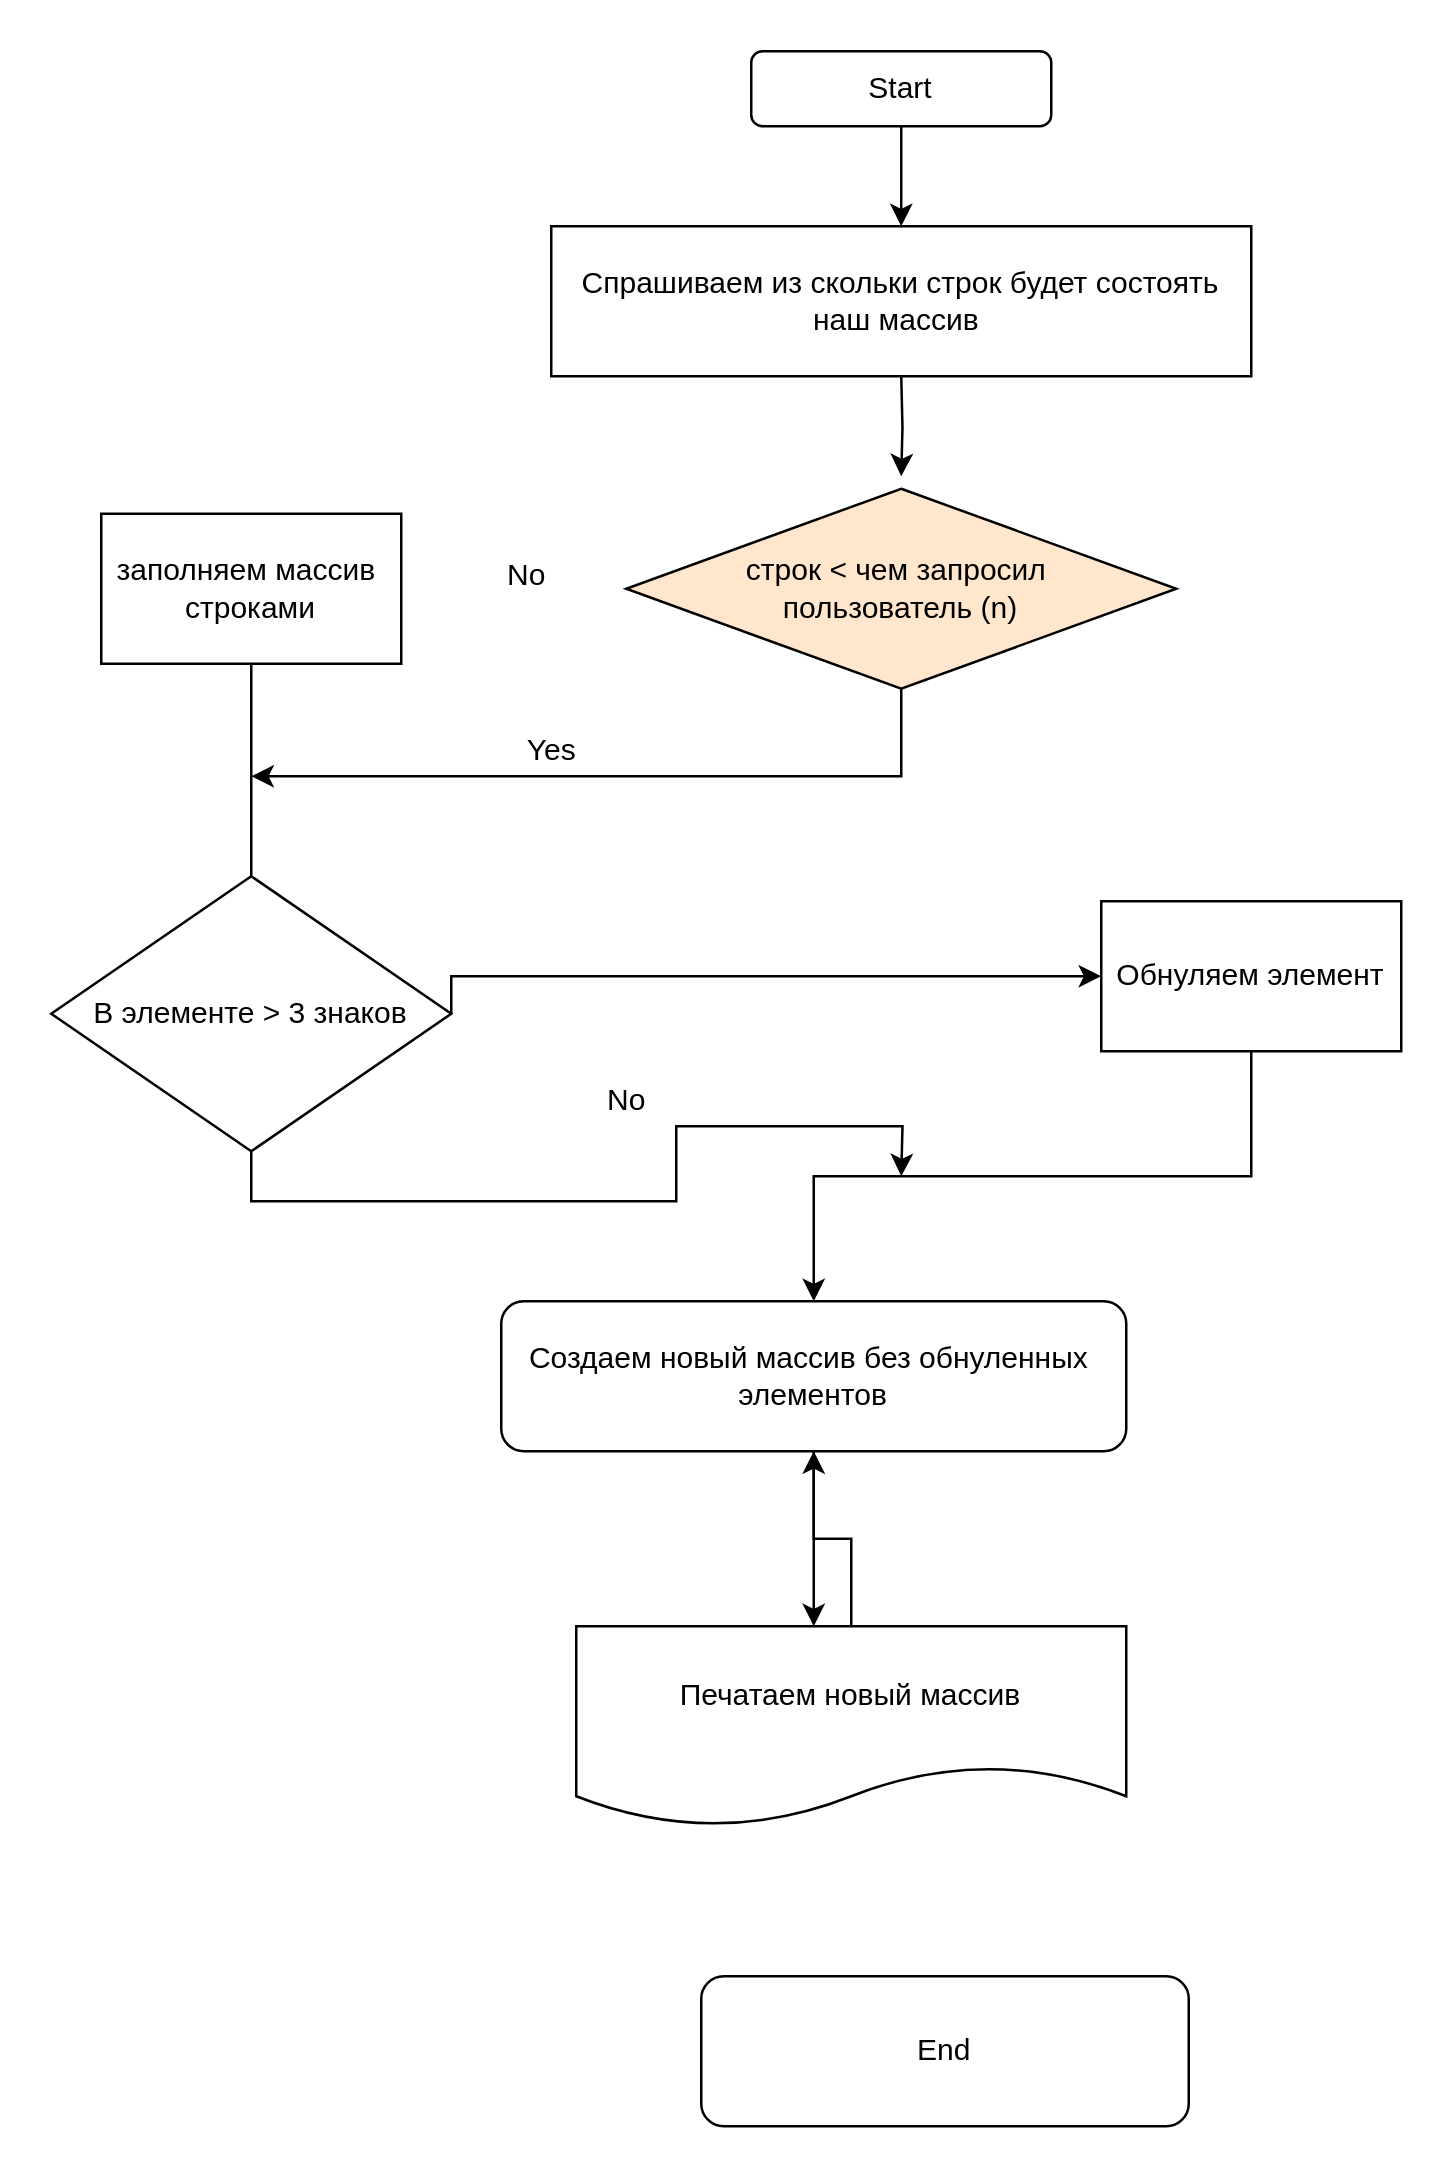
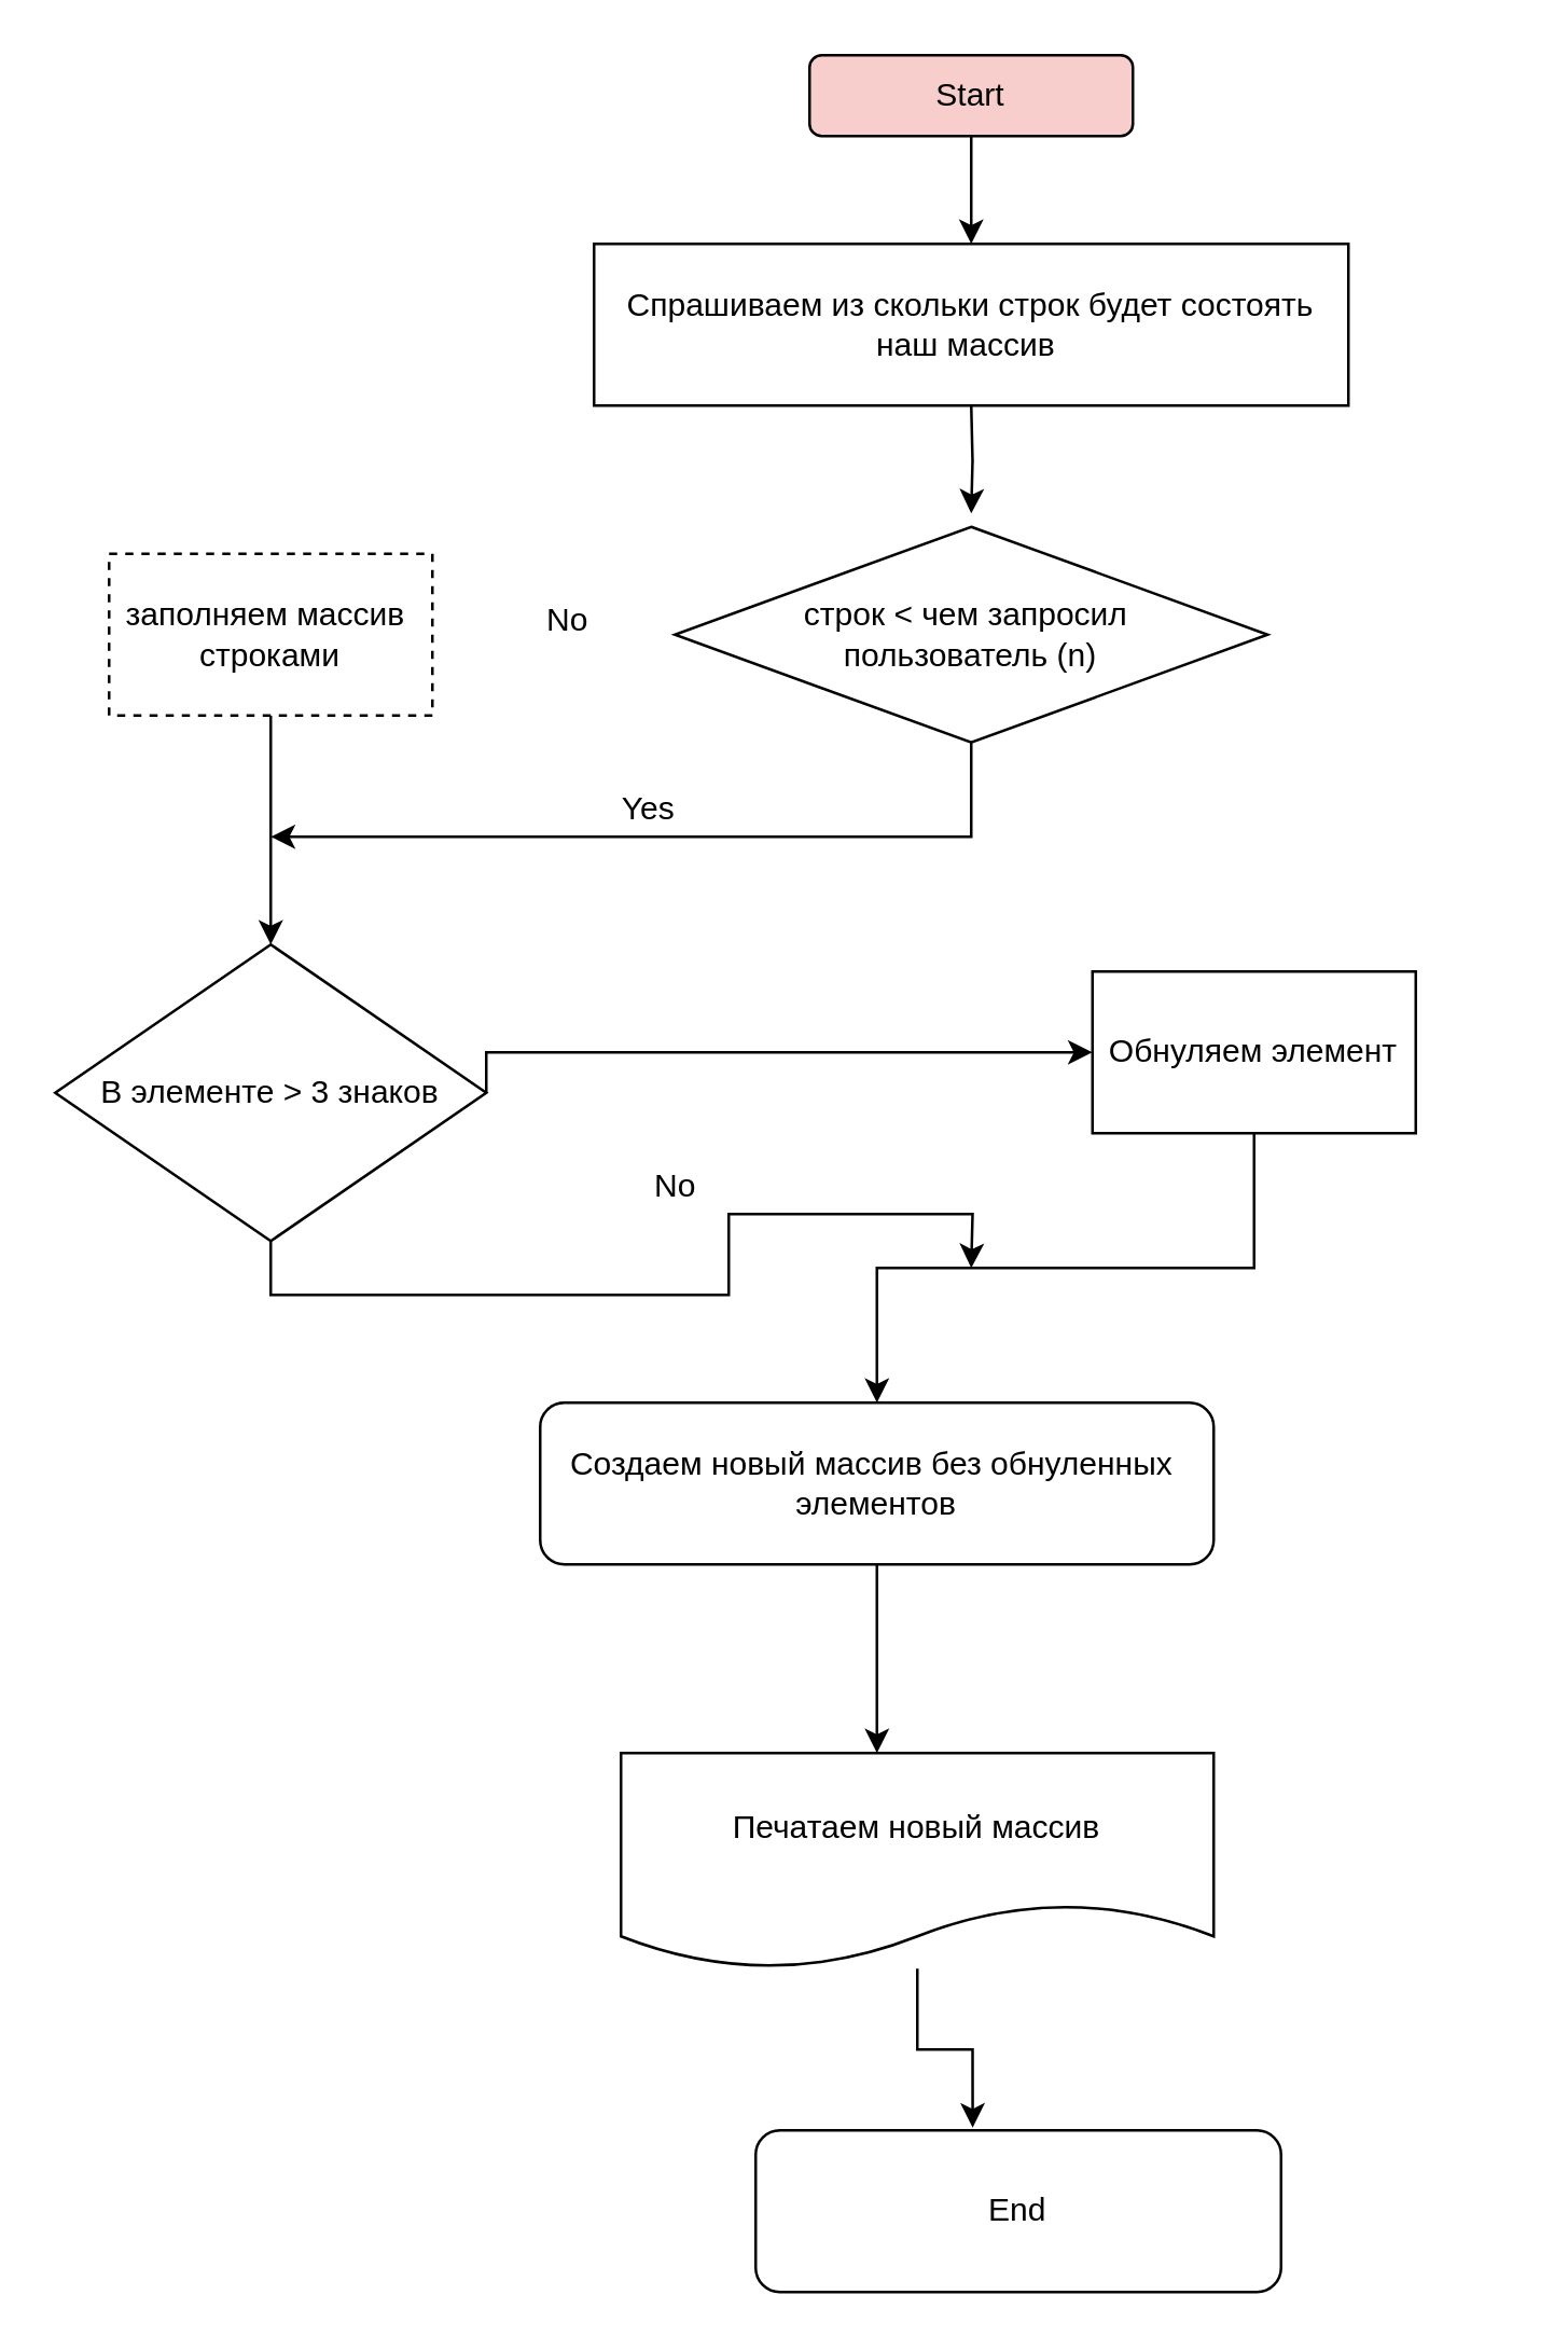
  <mxCell id="0" />
  <mxCell id="1" parent="0" />
  <mxCell id="2" style="edgeStyle=orthogonalEdgeStyle;rounded=0;orthogonalLoop=1;jettySize=auto;html=1;entryX=0.5;entryY=0;entryDx=0;entryDy=0;" parent="1" source="3" edge="1"><mxGeometry relative="1" as="geometry"><mxPoint x="360" y="90" as="targetPoint" /></mxGeometry></mxCell>
- <mxCell id="3" value="Start" style="rounded=1;whiteSpace=wrap;html=1;" parent="1" vertex="1"><mxGeometry x="300" y="20" width="120" height="30" as="geometry" /></mxCell>
+ <mxCell id="3" value="Start" style="rounded=1;whiteSpace=wrap;html=1;fillColor=#f8cecc;" parent="1" vertex="1"><mxGeometry x="300" y="20" width="120" height="30" as="geometry" /></mxCell>
  <mxCell id="4" value="" style="edgeStyle=orthogonalEdgeStyle;rounded=0;orthogonalLoop=1;jettySize=auto;html=1;" parent="1" edge="1"><mxGeometry relative="1" as="geometry"><mxPoint x="360" y="150" as="sourcePoint" /><mxPoint x="360" y="190" as="targetPoint" /></mxGeometry></mxCell>
  <mxCell id="5" style="edgeStyle=orthogonalEdgeStyle;rounded=0;orthogonalLoop=1;jettySize=auto;html=1;" parent="1" source="6" edge="1"><mxGeometry relative="1" as="geometry"><mxPoint x="100" y="310" as="targetPoint" /><Array as="points"><mxPoint x="360" y="310" /></Array></mxGeometry></mxCell>
- <mxCell id="6" value="строк &amp;lt; чем запросил&amp;nbsp;&lt;br&gt;пользователь (n)" style="rhombus;whiteSpace=wrap;html=1;fillColor=#ffe6cc;" parent="1" vertex="1"><mxGeometry x="250" y="195" width="220" height="80" as="geometry" /></mxCell>
+ <mxCell id="6" value="строк &amp;lt; чем запросил&amp;nbsp;&lt;br&gt;пользователь (n)" style="rhombus;whiteSpace=wrap;html=1;" parent="1" vertex="1"><mxGeometry x="250" y="195" width="220" height="80" as="geometry" /></mxCell>
  <mxCell id="7" value="Спрашиваем из скольки строк будет состоять наш массив&amp;nbsp;" style="rounded=0;whiteSpace=wrap;html=1;" parent="1" vertex="1"><mxGeometry x="220" y="90" width="280" height="60" as="geometry" /></mxCell>
- <mxCell id="8" style="edgeStyle=orthogonalEdgeStyle;rounded=0;orthogonalLoop=1;jettySize=auto;html=1;endArrow=none;" parent="1" source="9" target="13" edge="1"><mxGeometry relative="1" as="geometry" /></mxCell>
- <mxCell id="9" value="заполняем массив&amp;nbsp;&lt;br&gt;строками" style="rounded=0;whiteSpace=wrap;html=1;" parent="1" vertex="1"><mxGeometry x="40" y="205" width="120" height="60" as="geometry" /></mxCell>
+ <mxCell id="8" style="edgeStyle=orthogonalEdgeStyle;rounded=0;orthogonalLoop=1;jettySize=auto;html=1;" parent="1" source="9" target="13" edge="1"><mxGeometry relative="1" as="geometry" /></mxCell>
+ <mxCell id="9" value="заполняем массив&amp;nbsp;&lt;br&gt;строками" style="rounded=0;whiteSpace=wrap;html=1;dashed=1;" parent="1" vertex="1"><mxGeometry x="40" y="205" width="120" height="60" as="geometry" /></mxCell>
  <mxCell id="10" value="No" style="text;html=1;align=center;verticalAlign=middle;resizable=0;points=[];autosize=1;strokeColor=none;fillColor=none;" parent="1" vertex="1"><mxGeometry x="190" y="215" width="40" height="30" as="geometry" /></mxCell>
  <mxCell id="11" style="edgeStyle=orthogonalEdgeStyle;rounded=0;orthogonalLoop=1;jettySize=auto;html=1;exitX=1;exitY=0.5;exitDx=0;exitDy=0;entryX=0;entryY=0.5;entryDx=0;entryDy=0;" parent="1" source="13" target="16" edge="1"><mxGeometry relative="1" as="geometry"><mxPoint x="360" y="365" as="targetPoint" /><Array as="points"><mxPoint x="320" y="390" /><mxPoint x="320" y="390" /></Array></mxGeometry></mxCell>
  <mxCell id="12" style="edgeStyle=orthogonalEdgeStyle;rounded=0;orthogonalLoop=1;jettySize=auto;html=1;exitX=0.5;exitY=1;exitDx=0;exitDy=0;" parent="1" source="13" edge="1"><mxGeometry relative="1" as="geometry"><mxPoint x="360" y="470" as="targetPoint" /></mxGeometry></mxCell>
  <mxCell id="13" value="В элементе &amp;gt; 3 знаков" style="rhombus;whiteSpace=wrap;html=1;" parent="1" vertex="1"><mxGeometry x="20" y="350" width="160" height="110" as="geometry" /></mxCell>
- <mxCell id="14" value="Yes" style="text;html=1;align=center;verticalAlign=middle;resizable=0;points=[];autosize=1;strokeColor=none;fillColor=none;" parent="1" vertex="1"><mxGeometry x="200" y="285" width="40" height="30" as="geometry" /></mxCell>
+ <mxCell id="14" value="Yes" style="text;html=1;align=center;verticalAlign=middle;resizable=0;points=[];autosize=1;strokeColor=none;fillColor=none;" parent="1" vertex="1"><mxGeometry x="220" y="285" width="40" height="30" as="geometry" /></mxCell>
  <mxCell id="15" style="edgeStyle=orthogonalEdgeStyle;rounded=0;orthogonalLoop=1;jettySize=auto;html=1;exitX=0.5;exitY=1;exitDx=0;exitDy=0;entryX=0.5;entryY=0;entryDx=0;entryDy=0;" parent="1" source="16" target="18" edge="1"><mxGeometry relative="1" as="geometry" /></mxCell>
- <mxCell id="16" value="Обнуляем элемент" style="rounded=0;whiteSpace=wrap;html=1;" parent="1" vertex="1"><mxGeometry x="440" y="360" width="120" height="60" as="geometry" /></mxCell>
+ <mxCell id="16" value="Обнуляем элемент" style="rounded=0;whiteSpace=wrap;html=1;" parent="1" vertex="1"><mxGeometry x="405" y="360" width="120" height="60" as="geometry" /></mxCell>
  <mxCell id="17" style="edgeStyle=orthogonalEdgeStyle;rounded=0;orthogonalLoop=1;jettySize=auto;html=1;exitX=0.5;exitY=1;exitDx=0;exitDy=0;" parent="1" source="18" edge="1"><mxGeometry relative="1" as="geometry"><mxPoint x="325" y="650" as="targetPoint" /></mxGeometry></mxCell>
  <mxCell id="18" value="Создаем новый массив без обнуленных&amp;nbsp;&lt;br&gt;элементов" style="whiteSpace=wrap;html=1;rounded=1;" parent="1" vertex="1"><mxGeometry x="200" y="520" width="250" height="60" as="geometry" /></mxCell>
  <mxCell id="19" value="No" style="text;html=1;align=center;verticalAlign=middle;resizable=0;points=[];autosize=1;strokeColor=none;fillColor=none;" parent="1" vertex="1"><mxGeometry x="230" y="425" width="40" height="30" as="geometry" /></mxCell>
- <mxCell id="20" style="edgeStyle=orthogonalEdgeStyle;rounded=0;orthogonalLoop=1;jettySize=auto;html=1;" parent="1" source="21" target="18" edge="1"><mxGeometry relative="1" as="geometry" /></mxCell>
+ <mxCell id="20" style="edgeStyle=orthogonalEdgeStyle;rounded=0;orthogonalLoop=1;jettySize=auto;html=1;entryX=0.413;entryY=-0.017;entryDx=0;entryDy=0;entryPerimeter=0;" parent="1" source="21" target="22" edge="1"><mxGeometry relative="1" as="geometry" /></mxCell>
  <mxCell id="21" value="Печатаем новый массив" style="shape=document;whiteSpace=wrap;html=1;boundedLbl=1;" parent="1" vertex="1"><mxGeometry x="230" y="650" width="220" height="80" as="geometry" /></mxCell>
  <mxCell id="22" value="End" style="rounded=1;whiteSpace=wrap;html=1;" parent="1" vertex="1"><mxGeometry x="280" y="790" width="195" height="60" as="geometry" /></mxCell>
